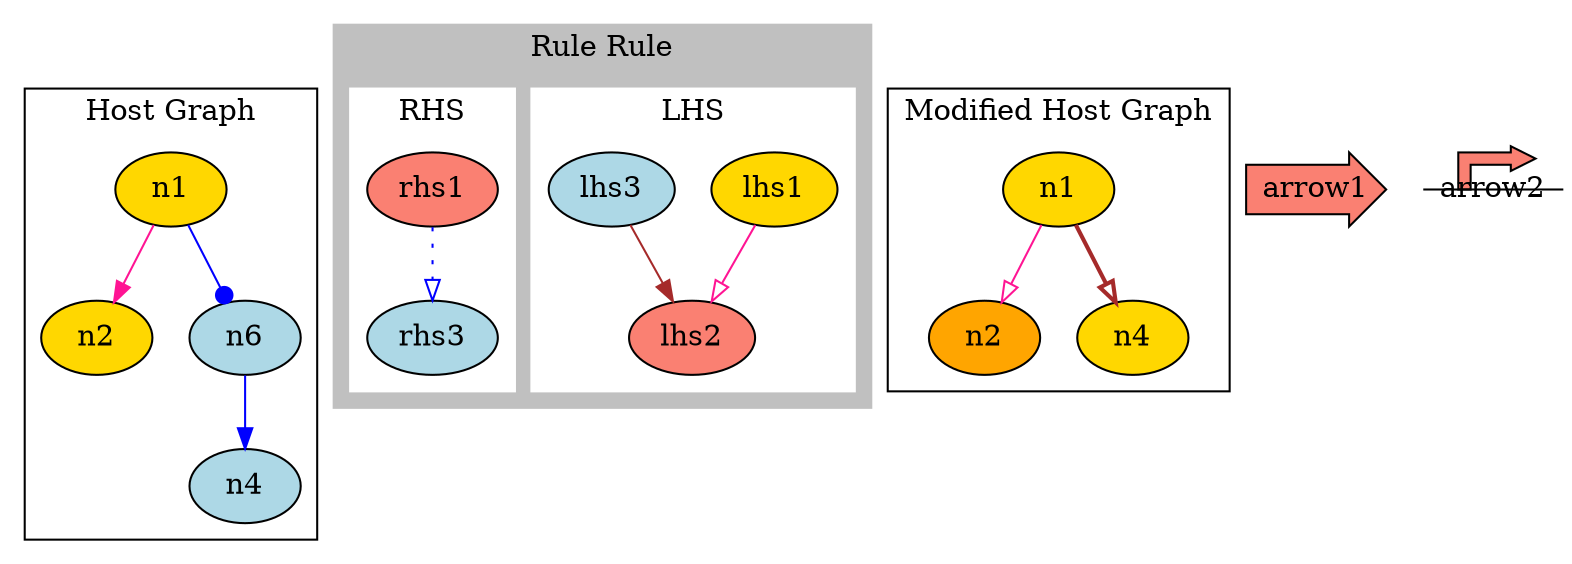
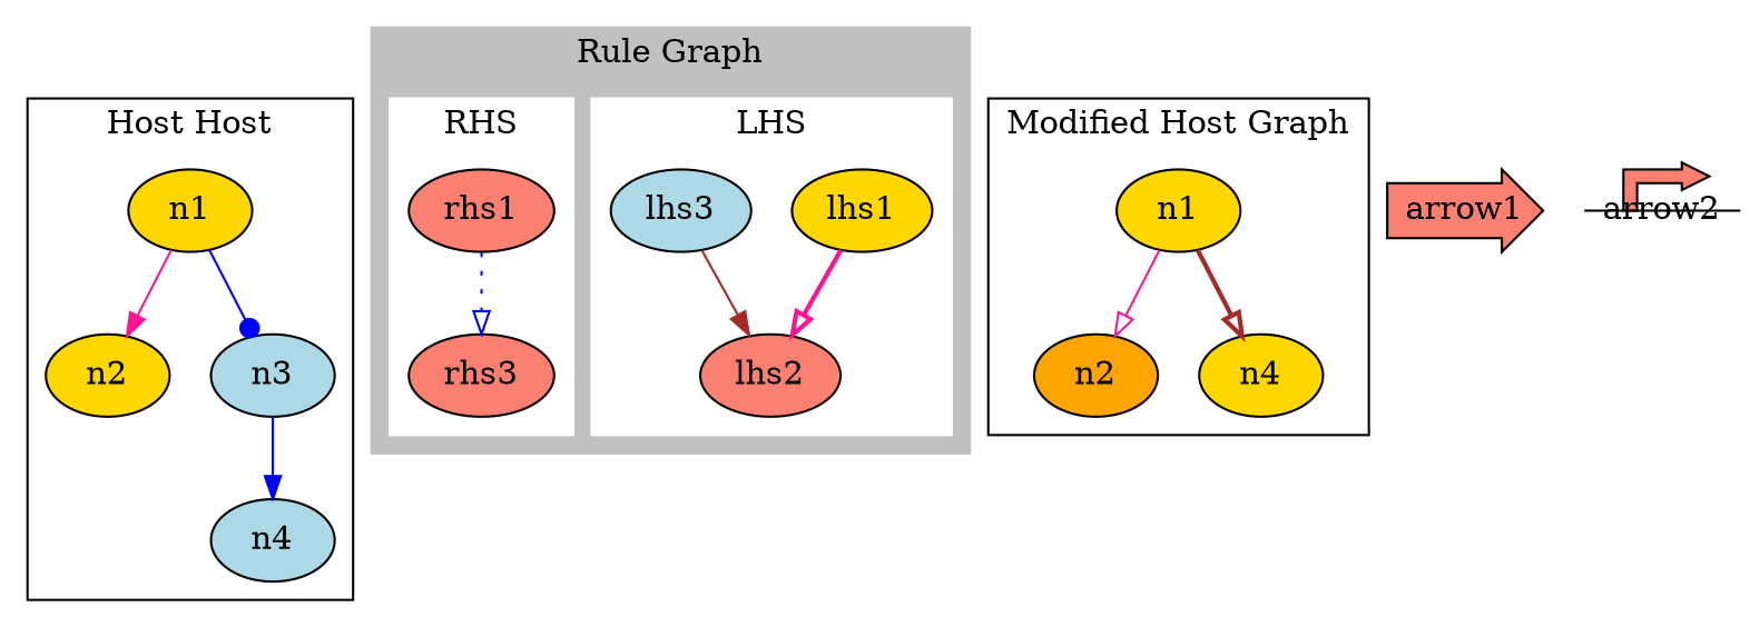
  digraph {
    node [fillcolor=gold style=filled]
    edge [arrowhead=onormal color=deeppink style=solid]
    n1
    n2
-   n3 [fillcolor=lightblue label=n6]
+   n3 [fillcolor=lightblue]
    n4 [fillcolor=lightblue]
    lhs1
    lhs2 [fillcolor=salmon]
    lhs3 [fillcolor=lightblue]
    rhs1 [fillcolor=salmon]
-   rhs3 [fillcolor=lightblue]
+   rhs3 [fillcolor=salmon]
    nn1 [label=n1]
    nn2 [fillcolor=orange label=n2]
    nn4 [label=n4]
    arrow1 [fillcolor=salmon shape=rarrow]
    arrow2 [fillcolor=salmon shape=promoter]
    subgraph cluster_1 {
-     label="Host Graph"
+     label="Host Host"
      n1
      n2
      n3
      n4
    }
    subgraph cluster_2 {
      color=grey
-     label="Rule Rule"
+     label="Rule Graph"
      style=filled
      subgraph cluster_3 {
        color=white
        label=LHS
        style=filled
        lhs1
        lhs2
        lhs3
      }
      subgraph cluster_4 {
        color=white
        label=RHS
        style=filled
        rhs1
        rhs3
      }
    }
    subgraph cluster_5 {
      label="Modified Host Graph"
      nn1
      nn2
      nn4
    }
    n1 -> n2 [arrowhead=normal]
    n1 -> n3 [arrowhead=dot color=blue]
    n3 -> n4 [arrowhead=normal color=blue]
-   lhs1 -> lhs2
+   lhs1 -> lhs2 [style=bold]
    lhs3 -> lhs2 [arrowhead=normal color=brown]
    rhs1 -> rhs3 [color=blue style=dotted]
    nn1 -> nn2
    nn1 -> nn4 [color=brown style=bold]
  }
